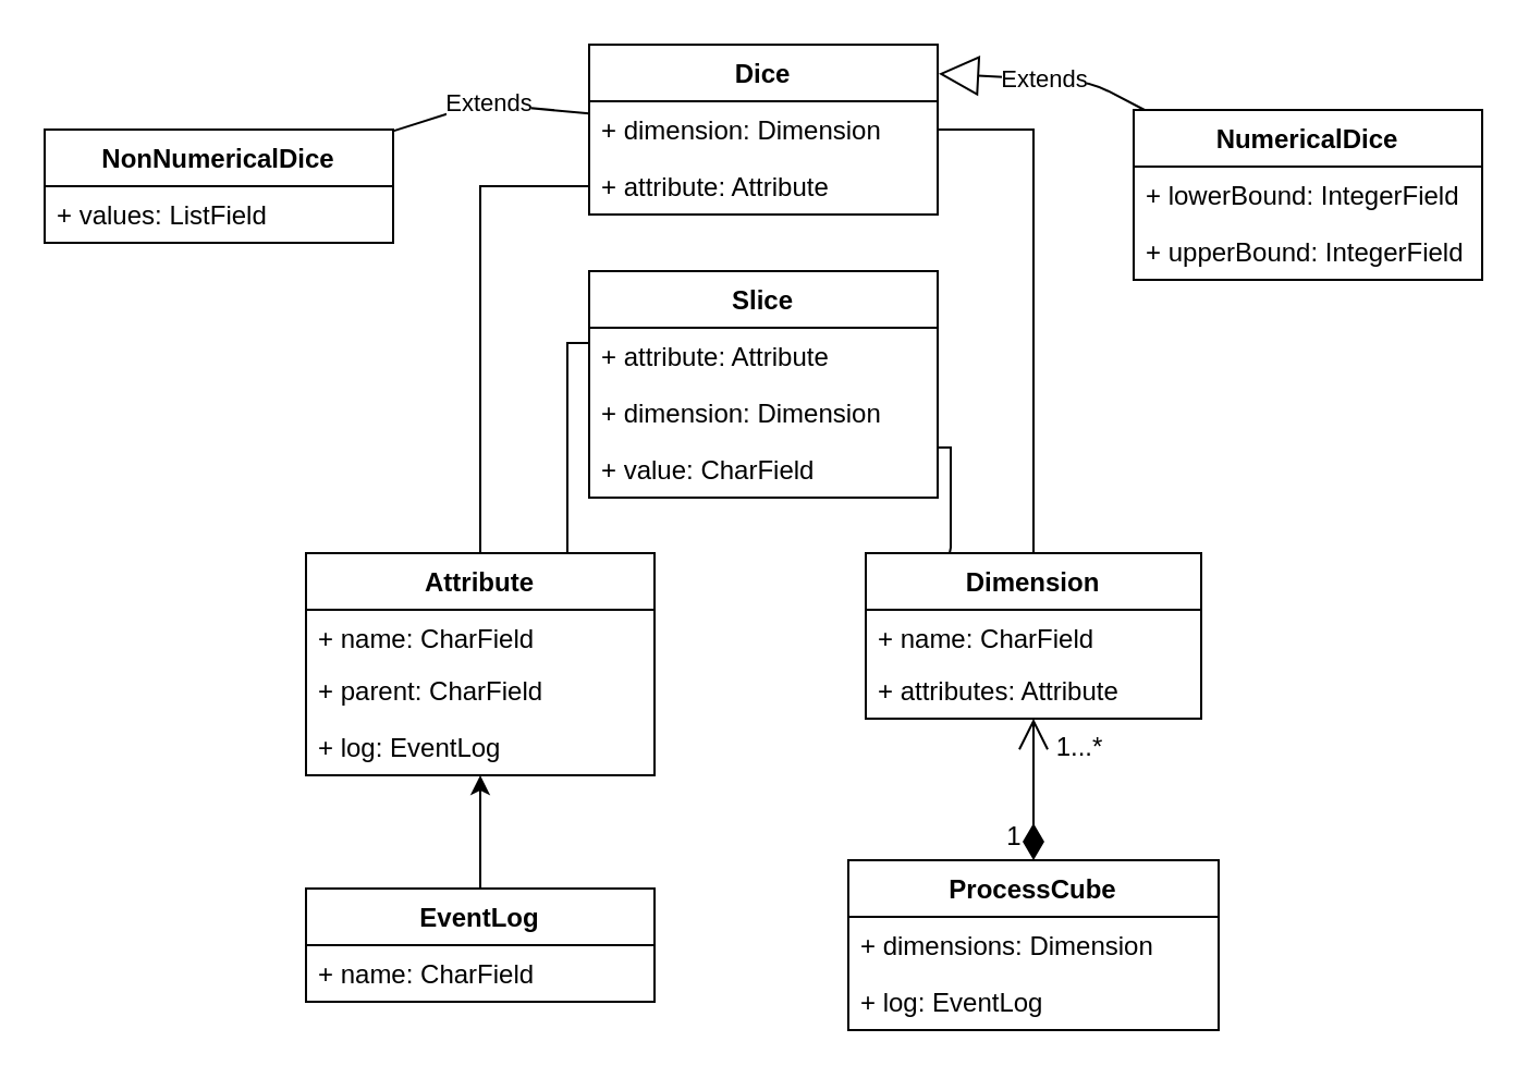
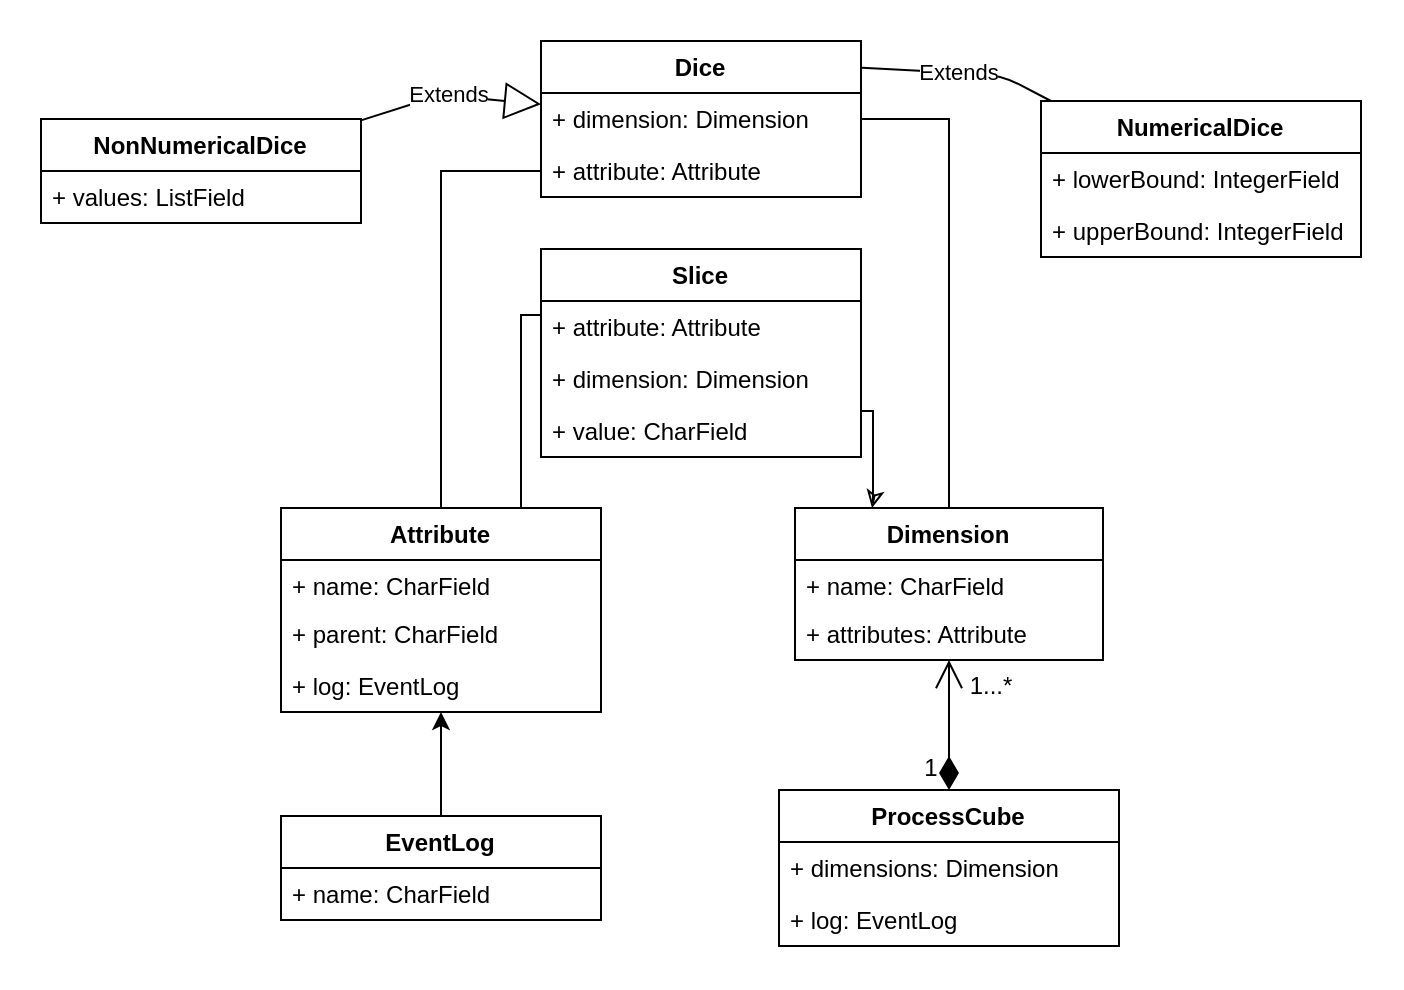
  <mxCell id="0" />
  <mxCell id="1" parent="0" />
  <mxCell id="2" value="EventLog" style="swimlane;fontStyle=1;align=center;verticalAlign=top;childLayout=stackLayout;horizontal=1;startSize=26;horizontalStack=0;resizeParent=1;resizeParentMax=0;resizeLast=0;collapsible=1;marginBottom=0;" parent="1" vertex="1"><mxGeometry x="140" y="407.5" width="160" height="52" as="geometry" /></mxCell>
  <mxCell id="3" value="+ name: CharField" style="text;strokeColor=none;fillColor=none;align=left;verticalAlign=top;spacingLeft=4;spacingRight=4;overflow=hidden;rotatable=0;points=[[0,0.5],[1,0.5]];portConstraint=eastwest;" parent="2" vertex="1"><mxGeometry y="26" width="160" height="26" as="geometry" /></mxCell>
  <mxCell id="4" value="Attribute" style="swimlane;fontStyle=1;align=center;verticalAlign=top;childLayout=stackLayout;horizontal=1;startSize=26;horizontalStack=0;resizeParent=1;resizeParentMax=0;resizeLast=0;collapsible=1;marginBottom=0;" parent="1" vertex="1"><mxGeometry x="140" y="253.5" width="160" height="102" as="geometry"><mxRectangle x="280" y="120" width="80" height="26" as="alternateBounds" /></mxGeometry></mxCell>
  <mxCell id="5" value="+ name: CharField" style="text;strokeColor=none;fillColor=none;align=left;verticalAlign=top;spacingLeft=4;spacingRight=4;overflow=hidden;rotatable=0;points=[[0,0.5],[1,0.5]];portConstraint=eastwest;" parent="4" vertex="1"><mxGeometry y="26" width="160" height="24" as="geometry" /></mxCell>
  <mxCell id="6" value="+ parent: CharField" style="text;strokeColor=none;fillColor=none;align=left;verticalAlign=top;spacingLeft=4;spacingRight=4;overflow=hidden;rotatable=0;points=[[0,0.5],[1,0.5]];portConstraint=eastwest;" parent="4" vertex="1"><mxGeometry y="50" width="160" height="26" as="geometry" /></mxCell>
  <mxCell id="7" value="+ log: EventLog" style="text;strokeColor=none;fillColor=none;align=left;verticalAlign=top;spacingLeft=4;spacingRight=4;overflow=hidden;rotatable=0;points=[[0,0.5],[1,0.5]];portConstraint=eastwest;" parent="4" vertex="1"><mxGeometry y="76" width="160" height="26" as="geometry" /></mxCell>
  <mxCell id="8" value="Dimension" style="swimlane;fontStyle=1;align=center;verticalAlign=top;childLayout=stackLayout;horizontal=1;startSize=26;horizontalStack=0;resizeParent=1;resizeParentMax=0;resizeLast=0;collapsible=1;marginBottom=0;" parent="1" vertex="1"><mxGeometry x="397" y="253.5" width="154" height="76" as="geometry"><mxRectangle x="280" y="120" width="80" height="26" as="alternateBounds" /></mxGeometry></mxCell>
  <mxCell id="9" value="+ name: CharField" style="text;strokeColor=none;fillColor=none;align=left;verticalAlign=top;spacingLeft=4;spacingRight=4;overflow=hidden;rotatable=0;points=[[0,0.5],[1,0.5]];portConstraint=eastwest;" parent="8" vertex="1"><mxGeometry y="26" width="154" height="24" as="geometry" /></mxCell>
  <mxCell id="10" value="+ attributes: Attribute" style="text;strokeColor=none;fillColor=none;align=left;verticalAlign=top;spacingLeft=4;spacingRight=4;overflow=hidden;rotatable=0;points=[[0,0.5],[1,0.5]];portConstraint=eastwest;" parent="8" vertex="1"><mxGeometry y="50" width="154" height="26" as="geometry" /></mxCell>
  <mxCell id="11" value="" style="endArrow=classic;html=1;edgeStyle=orthogonalEdgeStyle;exitX=0.5;exitY=0;exitDx=0;exitDy=0;" parent="1" source="2" target="4" edge="1"><mxGeometry relative="1" as="geometry"><mxPoint x="100" y="373.5" as="sourcePoint" /><mxPoint x="260" y="373.5" as="targetPoint" /></mxGeometry></mxCell>
  <mxCell id="12" value="" style="resizable=0;html=1;align=right;verticalAlign=bottom;labelBackgroundColor=#ffffff;fontSize=10;" parent="11" connectable="0" vertex="1"><mxGeometry x="1" relative="1" as="geometry" /></mxCell>
  <mxCell id="13" value="ProcessCube" style="swimlane;fontStyle=1;align=center;verticalAlign=top;childLayout=stackLayout;horizontal=1;startSize=26;horizontalStack=0;resizeParent=1;resizeParentMax=0;resizeLast=0;collapsible=1;marginBottom=0;labelBackgroundColor=none;" parent="1" vertex="1"><mxGeometry x="389" y="394.5" width="170" height="78" as="geometry" /></mxCell>
  <mxCell id="14" value="+ dimensions: Dimension" style="text;strokeColor=none;fillColor=none;align=left;verticalAlign=top;spacingLeft=4;spacingRight=4;overflow=hidden;rotatable=0;points=[[0,0.5],[1,0.5]];portConstraint=eastwest;" parent="13" vertex="1"><mxGeometry y="26" width="170" height="26" as="geometry" /></mxCell>
  <mxCell id="15" value="+ log: EventLog" style="text;strokeColor=none;fillColor=none;align=left;verticalAlign=top;spacingLeft=4;spacingRight=4;overflow=hidden;rotatable=0;points=[[0,0.5],[1,0.5]];portConstraint=eastwest;" parent="13" vertex="1"><mxGeometry y="52" width="170" height="26" as="geometry" /></mxCell>
  <mxCell id="16" value="" style="endArrow=open;html=1;endSize=12;startArrow=diamondThin;startSize=14;startFill=1;edgeStyle=orthogonalEdgeStyle;align=left;verticalAlign=bottom;exitX=0.5;exitY=0;exitDx=0;exitDy=0;" parent="1" source="13" target="8" edge="1"><mxGeometry x="-1" y="3" relative="1" as="geometry"><mxPoint x="411" y="407.5" as="sourcePoint" /><mxPoint x="290" y="351.5" as="targetPoint" /></mxGeometry></mxCell>
  <mxCell id="17" value="1...*" style="text;html=1;resizable=0;points=[];align=center;verticalAlign=middle;labelBackgroundColor=none;" parent="16" vertex="1" connectable="0"><mxGeometry x="0.902" y="3" relative="1" as="geometry"><mxPoint x="23" y="9.5" as="offset" /></mxGeometry></mxCell>
  <mxCell id="18" value="1" style="text;html=1;resizable=0;points=[];align=center;verticalAlign=middle;labelBackgroundColor=none;" parent="16" vertex="1" connectable="0"><mxGeometry x="-0.894" y="-1" relative="1" as="geometry"><mxPoint x="-10.5" y="-8" as="offset" /></mxGeometry></mxCell>
- <mxCell id="19" style="edgeStyle=orthogonalEdgeStyle;rounded=0;orthogonalLoop=1;jettySize=auto;html=1;entryX=0.25;entryY=0;entryDx=0;entryDy=0;endArrow=none;endFill=0;" edge="1" parent="1" source="21" target="8"><mxGeometry relative="1" as="geometry"><Array as="points"><mxPoint x="436" y="205" /><mxPoint x="436" y="251" /></Array></mxGeometry></mxCell>
+ <mxCell id="19" style="edgeStyle=orthogonalEdgeStyle;rounded=0;orthogonalLoop=1;jettySize=auto;html=1;entryX=0.25;entryY=0;entryDx=0;entryDy=0;endArrow=classic;endFill=0;" edge="1" parent="1" source="21" target="8"><mxGeometry relative="1" as="geometry"><Array as="points"><mxPoint x="436" y="205" /><mxPoint x="436" y="251" /></Array></mxGeometry></mxCell>
  <mxCell id="20" style="edgeStyle=orthogonalEdgeStyle;rounded=0;orthogonalLoop=1;jettySize=auto;html=1;entryX=0.75;entryY=0;entryDx=0;entryDy=0;endArrow=none;endFill=0;" edge="1" parent="1" source="22" target="4"><mxGeometry relative="1" as="geometry"><Array as="points"><mxPoint x="260" y="157" /></Array></mxGeometry></mxCell>
  <mxCell id="21" value="Slice" style="swimlane;fontStyle=1;align=center;verticalAlign=top;childLayout=stackLayout;horizontal=1;startSize=26;horizontalStack=0;resizeParent=1;resizeParentMax=0;resizeLast=0;collapsible=1;marginBottom=0;" vertex="1" parent="1"><mxGeometry x="270" y="124" width="160" height="104" as="geometry" /></mxCell>
  <mxCell id="22" value="+ attribute: Attribute&#10;" style="text;strokeColor=none;fillColor=none;align=left;verticalAlign=top;spacingLeft=4;spacingRight=4;overflow=hidden;rotatable=0;points=[[0,0.5],[1,0.5]];portConstraint=eastwest;" vertex="1" parent="21"><mxGeometry y="26" width="160" height="26" as="geometry" /></mxCell>
  <mxCell id="23" value="+ dimension: Dimension&#10;" style="text;strokeColor=none;fillColor=none;align=left;verticalAlign=top;spacingLeft=4;spacingRight=4;overflow=hidden;rotatable=0;points=[[0,0.5],[1,0.5]];portConstraint=eastwest;" vertex="1" parent="21"><mxGeometry y="52" width="160" height="26" as="geometry" /></mxCell>
  <mxCell id="24" value="+ value: CharField&#10;" style="text;strokeColor=none;fillColor=none;align=left;verticalAlign=top;spacingLeft=4;spacingRight=4;overflow=hidden;rotatable=0;points=[[0,0.5],[1,0.5]];portConstraint=eastwest;" vertex="1" parent="21"><mxGeometry y="78" width="160" height="26" as="geometry" /></mxCell>
  <mxCell id="25" value="Dice" style="swimlane;fontStyle=1;align=center;verticalAlign=top;childLayout=stackLayout;horizontal=1;startSize=26;horizontalStack=0;resizeParent=1;resizeParentMax=0;resizeLast=0;collapsible=1;marginBottom=0;" vertex="1" parent="1"><mxGeometry x="270" y="20" width="160" height="78" as="geometry" /></mxCell>
  <mxCell id="26" value="+ dimension: Dimension&#10;" style="text;strokeColor=none;fillColor=none;align=left;verticalAlign=top;spacingLeft=4;spacingRight=4;overflow=hidden;rotatable=0;points=[[0,0.5],[1,0.5]];portConstraint=eastwest;" vertex="1" parent="25"><mxGeometry y="26" width="160" height="26" as="geometry" /></mxCell>
  <mxCell id="27" value="+ attribute: Attribute&#10;" style="text;strokeColor=none;fillColor=none;align=left;verticalAlign=top;spacingLeft=4;spacingRight=4;overflow=hidden;rotatable=0;points=[[0,0.5],[1,0.5]];portConstraint=eastwest;" vertex="1" parent="25"><mxGeometry y="52" width="160" height="26" as="geometry" /></mxCell>
  <mxCell id="28" style="edgeStyle=orthogonalEdgeStyle;rounded=0;orthogonalLoop=1;jettySize=auto;html=1;endArrow=none;endFill=0;" edge="1" parent="1" source="27" target="4"><mxGeometry relative="1" as="geometry" /></mxCell>
  <mxCell id="29" value="NumericalDice" style="swimlane;fontStyle=1;align=center;verticalAlign=top;childLayout=stackLayout;horizontal=1;startSize=26;horizontalStack=0;resizeParent=1;resizeParentMax=0;resizeLast=0;collapsible=1;marginBottom=0;" vertex="1" parent="1"><mxGeometry x="520" y="50" width="160" height="78" as="geometry" /></mxCell>
  <mxCell id="30" value="+ lowerBound: IntegerField&#10;" style="text;strokeColor=none;fillColor=none;align=left;verticalAlign=top;spacingLeft=4;spacingRight=4;overflow=hidden;rotatable=0;points=[[0,0.5],[1,0.5]];portConstraint=eastwest;" vertex="1" parent="29"><mxGeometry y="26" width="160" height="26" as="geometry" /></mxCell>
  <mxCell id="31" value="+ upperBound: IntegerField&#10;" style="text;strokeColor=none;fillColor=none;align=left;verticalAlign=top;spacingLeft=4;spacingRight=4;overflow=hidden;rotatable=0;points=[[0,0.5],[1,0.5]];portConstraint=eastwest;" vertex="1" parent="29"><mxGeometry y="52" width="160" height="26" as="geometry" /></mxCell>
  <mxCell id="32" value="NonNumericalDice" style="swimlane;fontStyle=1;align=center;verticalAlign=top;childLayout=stackLayout;horizontal=1;startSize=26;horizontalStack=0;resizeParent=1;resizeParentMax=0;resizeLast=0;collapsible=1;marginBottom=0;" vertex="1" parent="1"><mxGeometry x="20" y="59" width="160" height="52" as="geometry" /></mxCell>
  <mxCell id="33" value="+ values: ListField&#10;" style="text;strokeColor=none;fillColor=none;align=left;verticalAlign=top;spacingLeft=4;spacingRight=4;overflow=hidden;rotatable=0;points=[[0,0.5],[1,0.5]];portConstraint=eastwest;" vertex="1" parent="32"><mxGeometry y="26" width="160" height="26" as="geometry" /></mxCell>
  <mxCell id="34" style="edgeStyle=orthogonalEdgeStyle;rounded=0;orthogonalLoop=1;jettySize=auto;html=1;endArrow=none;endFill=0;" edge="1" parent="1" source="26" target="8"><mxGeometry relative="1" as="geometry" /></mxCell>
- <mxCell id="35" value="Extends" style="endArrow=none;endSize=16;endFill=0;html=1;" edge="1" parent="1" source="32" target="25"><mxGeometry width="160" relative="1" as="geometry"><mxPoint x="20" y="187" as="sourcePoint" /><mxPoint x="180" y="187" as="targetPoint" /><Array as="points"><mxPoint x="220" y="47" /></Array></mxGeometry></mxCell>
- <mxCell id="36" value="Extends" style="endArrow=block;endSize=16;endFill=0;html=1;entryX=1.003;entryY=0.171;entryDx=0;entryDy=0;entryPerimeter=0;" edge="1" parent="1" source="29" target="25"><mxGeometry width="160" relative="1" as="geometry"><mxPoint x="570" y="188.423" as="sourcePoint" /><mxPoint x="670" y="189.577" as="targetPoint" /><Array as="points"><mxPoint x="500" y="37" /></Array></mxGeometry></mxCell>
+ <mxCell id="35" value="Extends" style="endArrow=block;endSize=16;endFill=0;html=1;" edge="1" parent="1" source="32" target="25"><mxGeometry width="160" relative="1" as="geometry"><mxPoint x="20" y="187" as="sourcePoint" /><mxPoint x="180" y="187" as="targetPoint" /><Array as="points"><mxPoint x="220" y="47" /></Array></mxGeometry></mxCell>
+ <mxCell id="36" value="Extends" style="endArrow=none;endSize=16;endFill=0;html=1;entryX=1.003;entryY=0.171;entryDx=0;entryDy=0;entryPerimeter=0;" edge="1" parent="1" source="29" target="25"><mxGeometry width="160" relative="1" as="geometry"><mxPoint x="570" y="188.423" as="sourcePoint" /><mxPoint x="670" y="189.577" as="targetPoint" /><Array as="points"><mxPoint x="500" y="37" /></Array></mxGeometry></mxCell>
